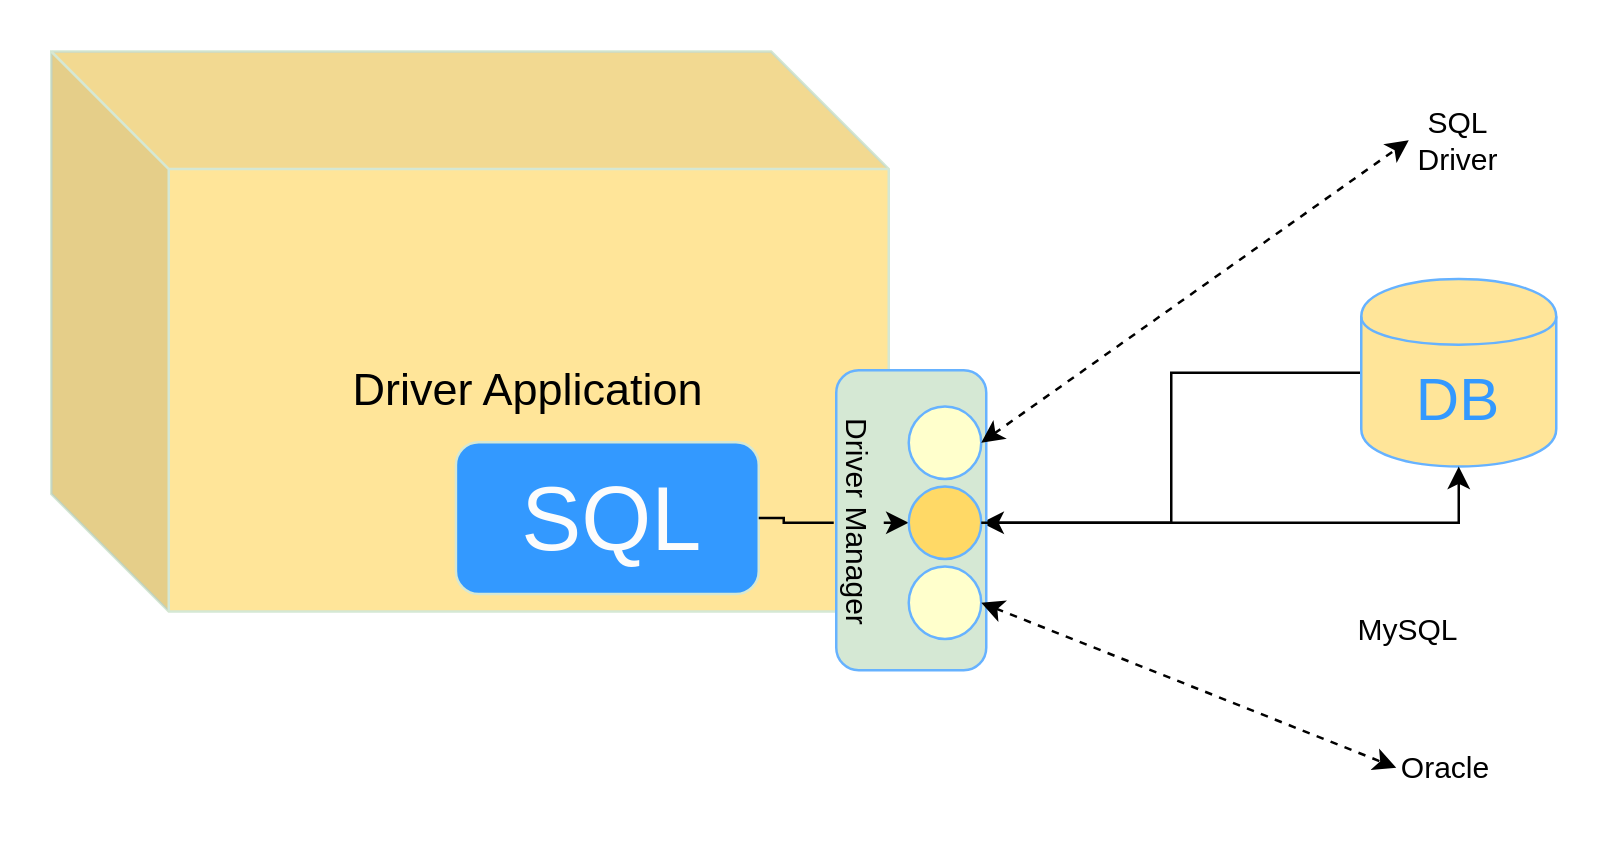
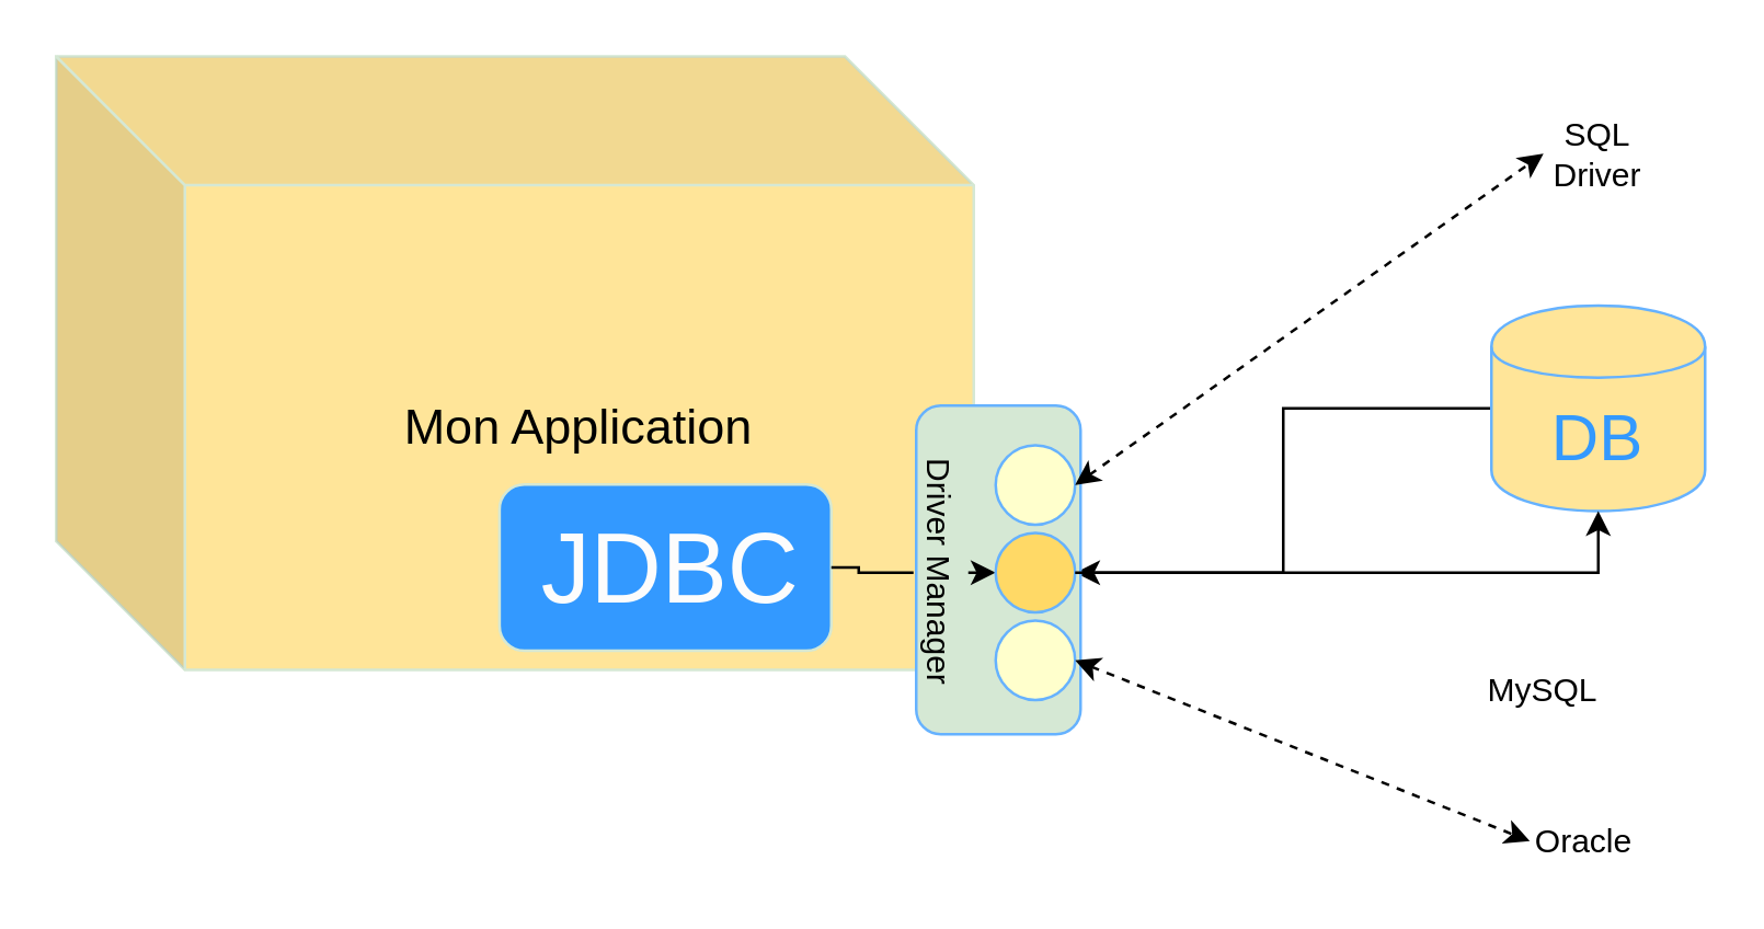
  <mxCell id="0" />
  <mxCell id="1" parent="0" />
- <mxCell id="2" value="&lt;font style=&quot;font-size: 18px&quot;&gt;Driver Application&lt;/font&gt;" style="shape=cube;whiteSpace=wrap;html=1;boundedLbl=1;backgroundOutline=1;darkOpacity=0.05;darkOpacity2=0.1;strokeColor=#D5E8D4;fillColor=#FFE599;size=47;" vertex="1" parent="1"><mxGeometry x="20" y="20" width="335" height="224" as="geometry" /></mxCell>
+ <mxCell id="2" value="&lt;font style=&quot;font-size: 18px&quot;&gt;Mon Application&lt;/font&gt;" style="shape=cube;whiteSpace=wrap;html=1;boundedLbl=1;backgroundOutline=1;darkOpacity=0.05;darkOpacity2=0.1;strokeColor=#D5E8D4;fillColor=#FFE599;size=47;" vertex="1" parent="1"><mxGeometry x="20" y="20" width="335" height="224" as="geometry" /></mxCell>
  <mxCell id="3" value="" style="group" vertex="1" connectable="0" parent="1"><mxGeometry x="165" y="168" width="138" height="69" as="geometry" /></mxCell>
  <mxCell id="4" value="" style="rounded=1;whiteSpace=wrap;html=1;fillColor=#3399FF;strokeColor=#D5E8D4;" vertex="1" parent="3"><mxGeometry x="16.867" y="8.28" width="121.133" height="60.72" as="geometry" /></mxCell>
- <mxCell id="5" value="&lt;font style=&quot;color: rgb(252 , 252 , 252) ; font-size: 36px&quot;&gt;SQL&lt;/font&gt;" style="text;html=1;strokeColor=none;fillColor=none;align=center;verticalAlign=middle;whiteSpace=wrap;rounded=0;" vertex="1" parent="3"><mxGeometry x="21.467" y="15.18" width="116.533" height="46.92" as="geometry" /></mxCell>
+ <mxCell id="5" value="&lt;font style=&quot;color: rgb(252 , 252 , 252) ; font-size: 36px&quot;&gt;JDBC&lt;/font&gt;" style="text;html=1;strokeColor=none;fillColor=none;align=center;verticalAlign=middle;whiteSpace=wrap;rounded=0;" vertex="1" parent="3"><mxGeometry x="21.467" y="15.18" width="116.533" height="46.92" as="geometry" /></mxCell>
  <mxCell id="6" style="edgeStyle=orthogonalEdgeStyle;rounded=0;orthogonalLoop=1;jettySize=auto;html=1;entryX=1;entryY=0.5;entryDx=0;entryDy=0;" edge="1" parent="1" source="7" target="14"><mxGeometry relative="1" as="geometry" /></mxCell>
  <mxCell id="7" value="&lt;span style=&quot;color: #3399ff&quot;&gt;&lt;font style=&quot;font-size: 24px&quot;&gt;DB&lt;/font&gt;&lt;/span&gt;" style="shape=cylinder;whiteSpace=wrap;html=1;boundedLbl=1;backgroundOutline=1;strokeColor=#66B2FF;fillColor=#FFE599;" vertex="1" parent="1"><mxGeometry x="544" y="111" width="78" height="75" as="geometry" /></mxCell>
  <mxCell id="8" value="" style="group;rotation=90;" vertex="1" connectable="0" parent="1"><mxGeometry x="303" y="176.5" width="120" height="78.5" as="geometry" /></mxCell>
  <mxCell id="9" value="" style="group;rotation=90;" vertex="1" connectable="0" parent="8"><mxGeometry width="120" height="78.5" as="geometry" /></mxCell>
  <mxCell id="10" value="" style="rounded=1;whiteSpace=wrap;html=1;strokeColor=#66B2FF;fillColor=#D5E8D4;rotation=90;" vertex="1" parent="9"><mxGeometry x="1" y="1" width="120" height="60" as="geometry" /></mxCell>
  <mxCell id="11" style="edgeStyle=orthogonalEdgeStyle;rounded=0;orthogonalLoop=1;jettySize=auto;html=1;exitX=0.5;exitY=0;exitDx=0;exitDy=0;entryX=0;entryY=0.5;entryDx=0;entryDy=0;" edge="1" parent="9" source="12" target="14"><mxGeometry relative="1" as="geometry" /></mxCell>
  <mxCell id="12" value="Driver Manager" style="text;html=1;strokeColor=none;fillColor=none;align=center;verticalAlign=middle;whiteSpace=wrap;rounded=0;rotation=90;" vertex="1" parent="9"><mxGeometry x="-11" y="22" width="102" height="20" as="geometry" /></mxCell>
  <mxCell id="13" value="" style="ellipse;whiteSpace=wrap;html=1;aspect=fixed;strokeColor=#66B2FF;fillColor=#FFFFCC;" vertex="1" parent="9"><mxGeometry x="60" y="-14.5" width="29" height="29" as="geometry" /></mxCell>
  <mxCell id="14" value="" style="ellipse;whiteSpace=wrap;html=1;aspect=fixed;strokeColor=#66B2FF;fillColor=#FFD966;" vertex="1" parent="9"><mxGeometry x="60" y="17.5" width="29" height="29" as="geometry" /></mxCell>
  <mxCell id="15" value="" style="ellipse;whiteSpace=wrap;html=1;aspect=fixed;strokeColor=#66B2FF;fillColor=#FFFFCC;" vertex="1" parent="9"><mxGeometry x="60" y="49.5" width="29" height="29" as="geometry" /></mxCell>
  <mxCell id="16" style="edgeStyle=orthogonalEdgeStyle;rounded=0;orthogonalLoop=1;jettySize=auto;html=1;exitX=1;exitY=0.5;exitDx=0;exitDy=0;" edge="1" parent="1" source="14" target="7"><mxGeometry relative="1" as="geometry" /></mxCell>
  <mxCell id="17" style="edgeStyle=orthogonalEdgeStyle;rounded=0;orthogonalLoop=1;jettySize=auto;html=1;entryX=1;entryY=0.5;entryDx=0;entryDy=0;endArrow=none;" edge="1" parent="1" source="12" target="5"><mxGeometry relative="1" as="geometry" /></mxCell>
  <mxCell id="18" value="MySQL" style="text;html=1;strokeColor=none;fillColor=none;align=center;verticalAlign=middle;whiteSpace=wrap;rounded=0;" vertex="1" parent="1"><mxGeometry x="543" y="242" width="40" height="20" as="geometry" /></mxCell>
  <mxCell id="19" value="Oracle" style="text;html=1;strokeColor=none;fillColor=none;align=center;verticalAlign=middle;whiteSpace=wrap;rounded=0;" vertex="1" parent="1"><mxGeometry x="558" y="296.5" width="40" height="20" as="geometry" /></mxCell>
  <mxCell id="20" value="" style="endArrow=classic;startArrow=classic;html=1;entryX=0;entryY=0.5;entryDx=0;entryDy=0;exitX=1;exitY=0.5;exitDx=0;exitDy=0;shadow=0;strokeColor=#000000;dashed=1;" edge="1" parent="1" source="15" target="19"><mxGeometry width="50" height="50" relative="1" as="geometry"><mxPoint x="20" y="359" as="sourcePoint" /><mxPoint x="70" y="309" as="targetPoint" /></mxGeometry></mxCell>
  <mxCell id="21" value="SQL Driver" style="text;html=1;strokeColor=none;fillColor=none;align=center;verticalAlign=middle;whiteSpace=wrap;rounded=0;" vertex="1" parent="1"><mxGeometry x="563" y="45.5" width="40" height="20" as="geometry" /></mxCell>
  <mxCell id="22" value="" style="endArrow=classic;startArrow=classic;html=1;entryX=0;entryY=0.5;entryDx=0;entryDy=0;exitX=1;exitY=0.5;exitDx=0;exitDy=0;shadow=0;strokeColor=#000000;dashed=1;" edge="1" parent="1" source="13" target="21"><mxGeometry width="50" height="50" relative="1" as="geometry"><mxPoint x="399.5" y="179" as="sourcePoint" /><mxPoint x="570.5" y="217" as="targetPoint" /></mxGeometry></mxCell>
